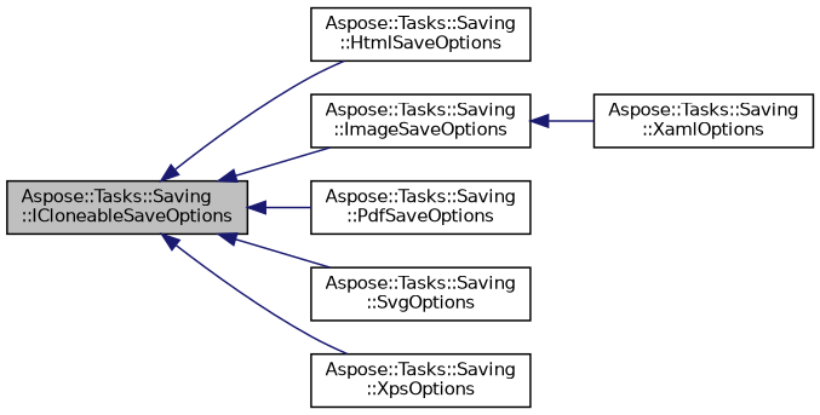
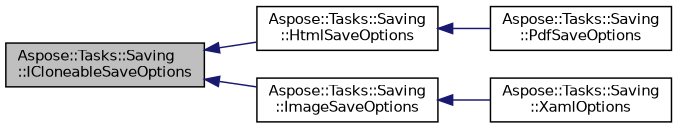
  digraph {
    rankdir=LR
    node [color=black fillcolor=white fontname=Helvetica fontsize=10 shape=record style=filled]
    edge [color=midnightblue dir=back fontname=Helvetica fontsize=10 labelfontname=Helvetica labelfontsize=10 style=solid]
    n1 [fillcolor=grey75 fontcolor=black height=0.2 label="Aspose::Tasks::Saving\l::ICloneableSaveOptions" width=0.4]
    n2 [height=0.2 label="Aspose::Tasks::Saving\l::HtmlSaveOptions" width=0.4]
    n3 [height=0.2 label="Aspose::Tasks::Saving\l::ImageSaveOptions" width=0.4]
    n4 [height=0.2 label="Aspose::Tasks::Saving\l::PdfSaveOptions" width=0.4]
-   n5 [height=0.2 label="Aspose::Tasks::Saving\l::SvgOptions" width=0.4]
-   n6 [height=0.2 label="Aspose::Tasks::Saving\l::XpsOptions" width=0.4]
    n7 [height=0.2 label="Aspose::Tasks::Saving\l::XamlOptions" width=0.4]
    n1 -> n2
    n1 -> n3
-   n1 -> n4
-   n1 -> n5
-   n1 -> n6
+   n2 -> n4
    n3 -> n7
  }
